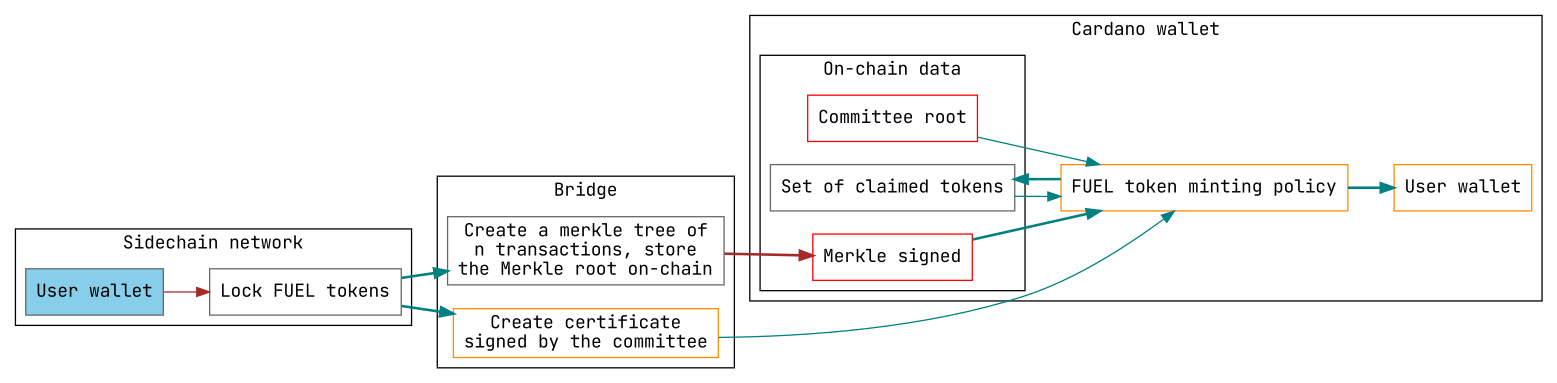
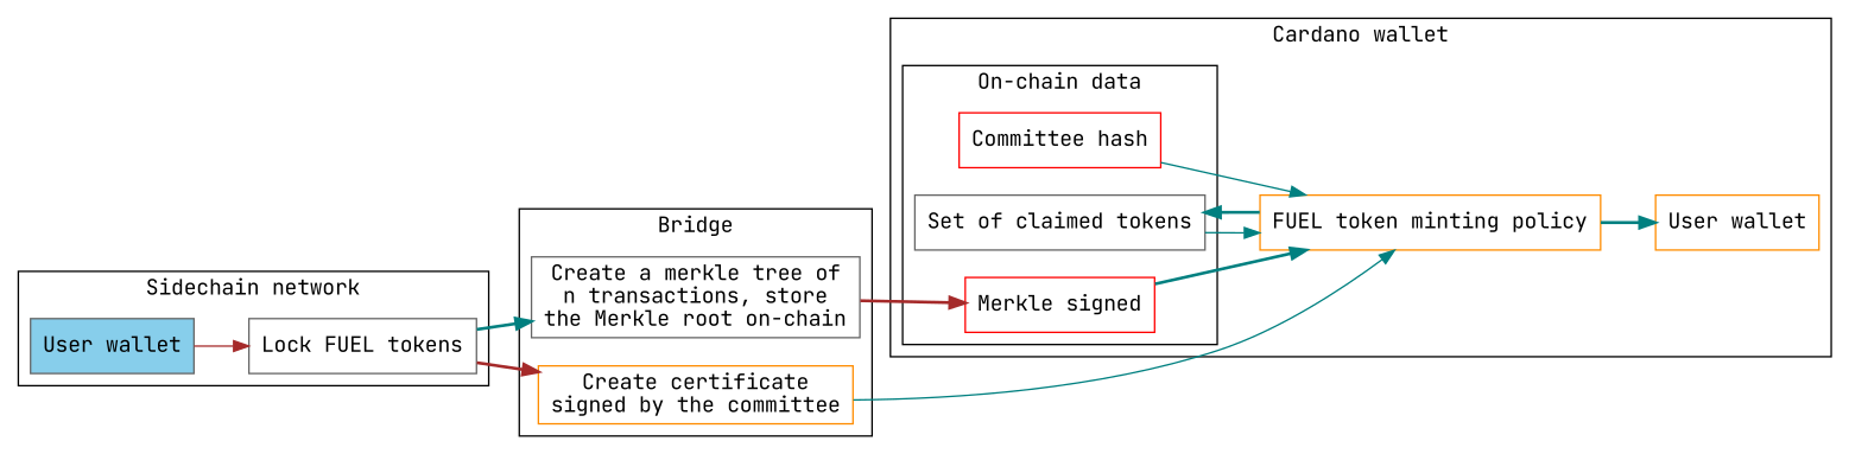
  digraph {
    fontname="JetBrains Mono"
    rankdir=LR
    node [color=gray40 fillcolor=white fontname="JetBrains Mono" shape=rect style=filled]
    edge [color=teal fontname="JetBrains Mono" style=bold]
    n1 [label="Create a merkle tree of\nn transactions, store\nthe Merkle root on-chain"]
    n2 [color=darkorange label="Create certificate\nsigned by the committee"]
    n3 [fillcolor=skyblue label="User wallet"]
    n4 [label="Lock FUEL tokens"]
-   n5 [color=red label="Committee root"]
+   n5 [color=red label="Committee hash"]
    n6 [label="Set of claimed tokens"]
    n7 [color=red label="Merkle signed"]
    n8 [color=darkorange label="FUEL token minting policy"]
    n9 [color=darkorange label="User wallet"]
    subgraph cluster_1 {
      label=Bridge
      n1
      n2
    }
    subgraph cluster_2 {
      label="Sidechain network"
      n3
      n4
    }
    subgraph cluster_3 {
      label="Cardano wallet"
      n8
      n9
      subgraph cluster_4 {
        label="On-chain data"
        n5
        n6
        n7
      }
    }
    n1 -> n7 [color=brown]
    n2 -> n8 [style=solid]
    n3 -> n4 [color=brown style=solid]
    n4 -> n1
-   n4 -> n2
+   n4 -> n2 [color=brown]
    n5 -> n8 [style=solid]
    n6 -> n8 [style=solid]
    n7 -> n8
    n8 -> n6
    n8 -> n9
  }
